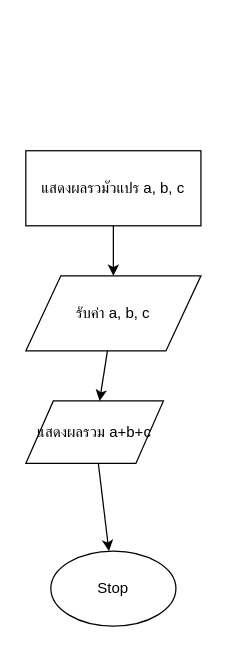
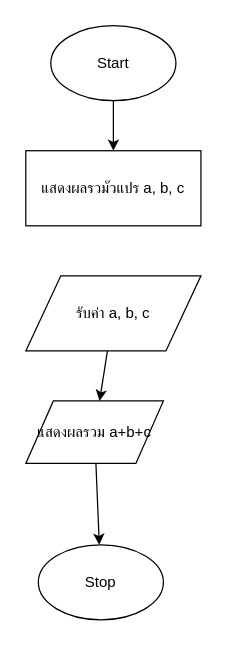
  <mxCell id="0" />
  <mxCell id="1" parent="0" />
+ <mxCell id="2" value="Start" style="ellipse;shape=ellipse;whiteSpace=wrap;html=1;" vertex="1" parent="1"><mxGeometry x="40" y="20" width="100" height="60" as="geometry" /></mxCell>
  <mxCell id="3" value="แสดงผลรวมัวแปร a, b, c" style="rounded=0;whiteSpace=wrap;html=1;" vertex="1" parent="1"><mxGeometry x="20" y="120" width="140" height="60" as="geometry" /></mxCell>
  <mxCell id="4" value="รับค่า a, b, c" style="shape=parallelogram;whiteSpace=wrap;html=1;" vertex="1" parent="1"><mxGeometry x="20" y="220" width="140" height="60" as="geometry" /></mxCell>
  <mxCell id="5" value="แสดงผลรวม a+b+c" style="shape=parallelogram;whiteSpace=wrap;html=1;" vertex="1" parent="1"><mxGeometry x="20" y="320" width="110" height="50" as="geometry" /></mxCell>
- <mxCell id="6" value="Stop" style="ellipse;shape=ellipse;whiteSpace=wrap;html=1;" vertex="1" parent="1"><mxGeometry x="40" y="440" width="100" height="60" as="geometry" /></mxCell>
- <mxCell id="8" edge="1" parent="1" source="3" target="4"><mxGeometry relative="1" as="geometry" /></mxCell>
+ <mxCell id="6" value="Stop" style="ellipse;shape=ellipse;whiteSpace=wrap;html=1;" vertex="1" parent="1"><mxGeometry x="30" y="435" width="100" height="60" as="geometry" /></mxCell>
+ <mxCell id="7" edge="1" parent="1" source="2" target="3"><mxGeometry relative="1" as="geometry" /></mxCell>
  <mxCell id="9" edge="1" parent="1" source="4" target="5"><mxGeometry relative="1" as="geometry" /></mxCell>
  <mxCell id="10" edge="1" parent="1" source="5" target="6"><mxGeometry relative="1" as="geometry" /></mxCell>
